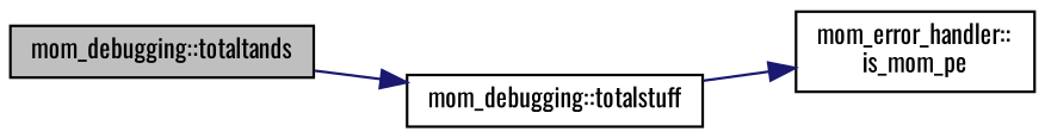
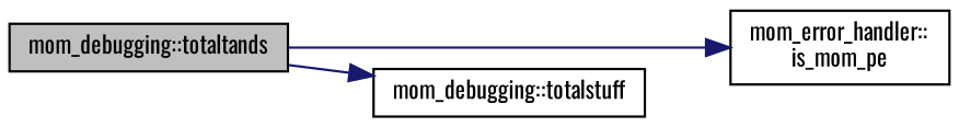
  digraph {
    fontname=Oswald
    rankdir=LR
    node [color=black fillcolor=white fontname=Oswald fontsize=10 shape=record style=filled]
    edge [color=midnightblue fontname=Oswald fontsize=10 labelfontname=Helvetica labelfontsize=10 style=solid]
    n1 [fillcolor=grey75 fontcolor=black height=0.2 label="mom_debugging::totaltands" width=0.4]
    n2 [height=0.2 label="mom_error_handler::\lis_mom_pe" width=0.4]
    n3 [height=0.2 label="mom_debugging::totalstuff" width=0.4]
-   n3 -> n2
+   n1 -> n2
    n1 -> n3
  }
